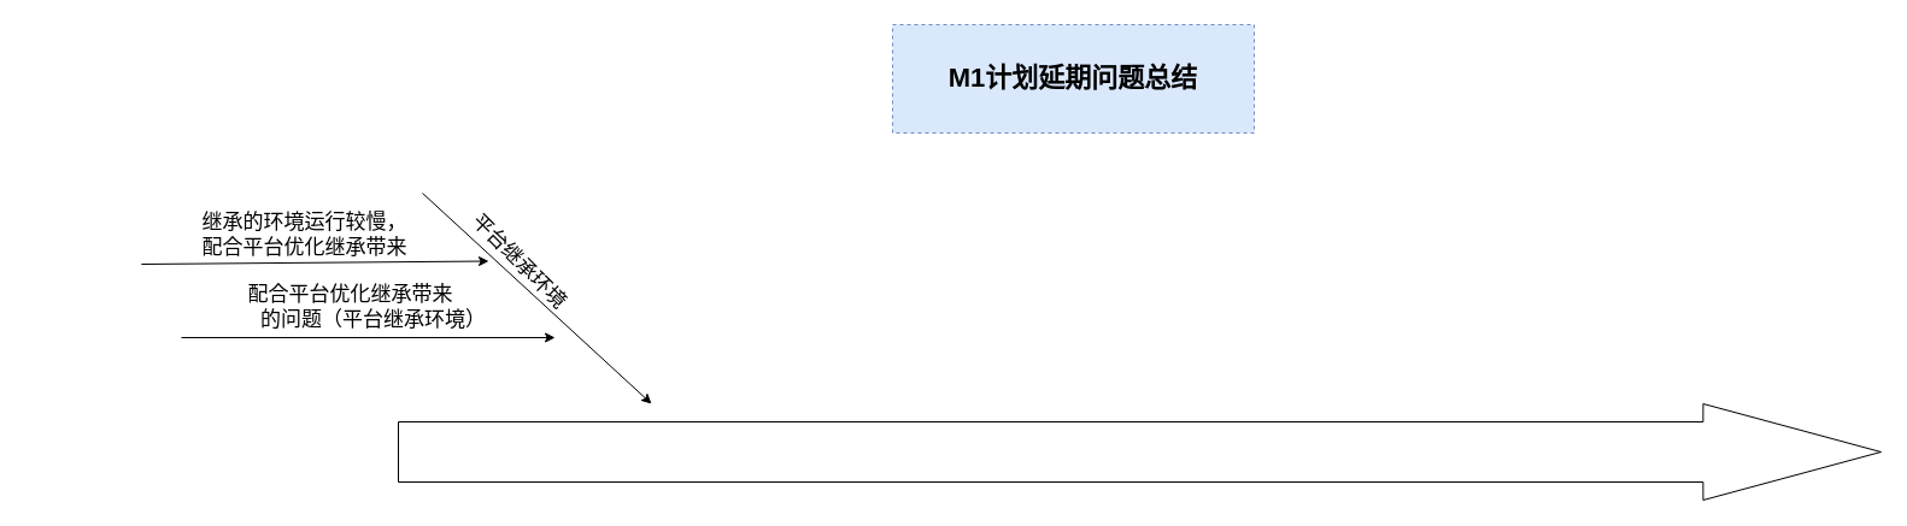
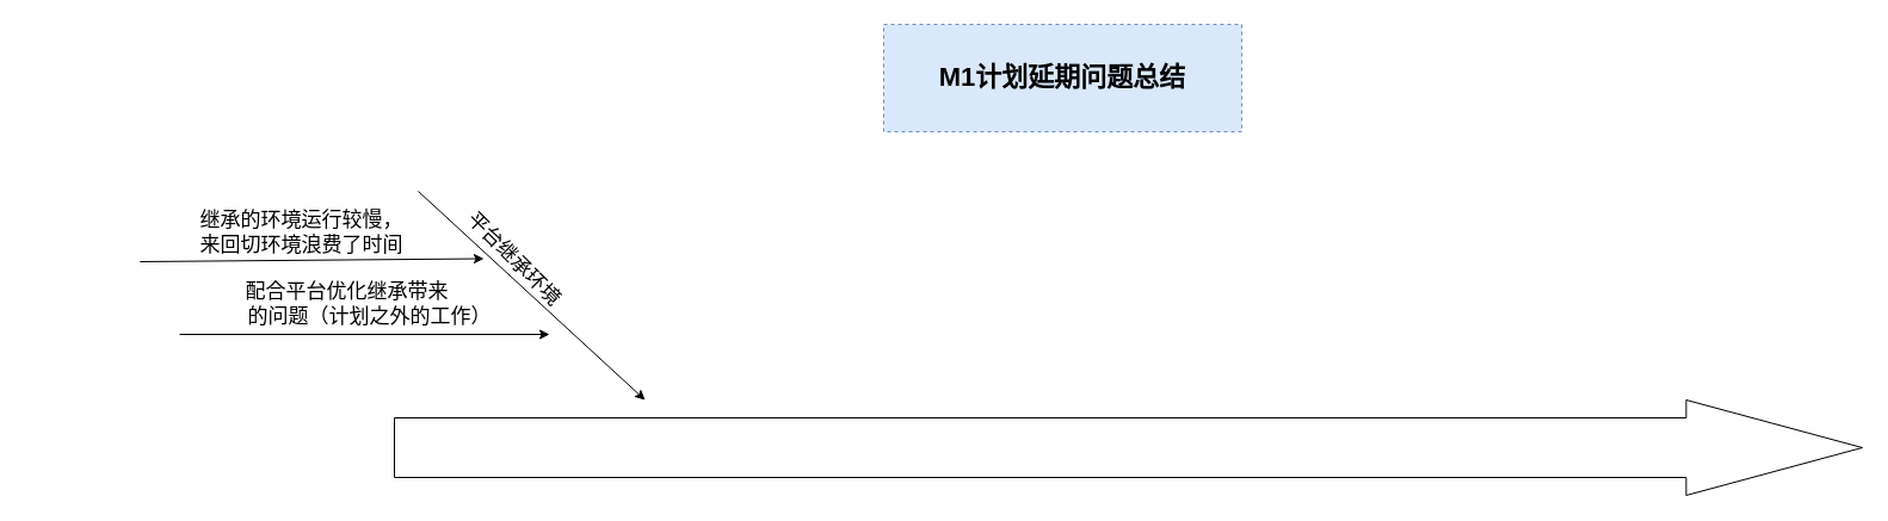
  <mxCell id="0" />
  <mxCell id="1" parent="0" />
  <mxCell id="2" value="M1计划延期问题总结" style="rounded=0;whiteSpace=wrap;html=1;fontStyle=1;fontSize=22;labelBackgroundColor=none;fillColor=#dae8fc;strokeColor=#6c8ebf;dashed=1;" vertex="1" parent="1"><mxGeometry x="740" y="20" width="300" height="90" as="geometry" /></mxCell>
  <mxCell id="3" value="" style="shape=singleArrow;whiteSpace=wrap;html=1;labelBackgroundColor=none;fontSize=17;arrowWidth=0.625;arrowSize=0.12;" vertex="1" parent="1"><mxGeometry x="330" y="335" width="1230" height="80" as="geometry" /></mxCell>
  <mxCell id="4" value="" style="endArrow=classic;html=1;rounded=0;fontSize=17;" edge="1" parent="1"><mxGeometry width="50" height="50" relative="1" as="geometry"><mxPoint x="350" y="160" as="sourcePoint" /><mxPoint x="540" y="335" as="targetPoint" /></mxGeometry></mxCell>
  <mxCell id="5" value="平台继承环境" style="text;html=1;align=center;verticalAlign=middle;resizable=0;points=[];autosize=1;strokeColor=none;fillColor=none;fontSize=17;rotation=45;" vertex="1" parent="1"><mxGeometry x="370" y="202" width="120" height="30" as="geometry" /></mxCell>
  <mxCell id="6" value="" style="endArrow=classic;html=1;rounded=0;fontSize=17;exitX=0.269;exitY=0.98;exitDx=0;exitDy=0;exitPerimeter=0;" edge="1" parent="1" source="7"><mxGeometry width="50" height="50" relative="1" as="geometry"><mxPoint x="20" y="217" as="sourcePoint" /><mxPoint x="405" y="216.5" as="targetPoint" /></mxGeometry></mxCell>
- <mxCell id="7" value="&amp;nbsp; &amp;nbsp; &amp;nbsp; &amp;nbsp; &amp;nbsp; &amp;nbsp; &amp;nbsp; &amp;nbsp; &amp;nbsp; &amp;nbsp; &amp;nbsp; 继承的环境运行较慢，&lt;br&gt;&amp;nbsp; &amp;nbsp; &amp;nbsp; &amp;nbsp; &amp;nbsp; &amp;nbsp; &amp;nbsp; &amp;nbsp; &amp;nbsp; &amp;nbsp; &amp;nbsp; &amp;nbsp; &amp;nbsp; &amp;nbsp; &amp;nbsp;配合平台优化继承带来&amp;nbsp; &amp;nbsp; &amp;nbsp; &amp;nbsp;" style="text;html=1;align=center;verticalAlign=middle;resizable=0;points=[];autosize=1;strokeColor=none;fillColor=none;fontSize=17;" vertex="1" parent="1"><mxGeometry x="20" y="170" width="360" height="50" as="geometry" /></mxCell>
- <mxCell id="8" value="配合平台优化继承带来&lt;br&gt;&amp;nbsp; &amp;nbsp; &amp;nbsp; &amp;nbsp; 的问题（平台继承环境）" style="text;html=1;align=center;verticalAlign=middle;resizable=0;points=[];autosize=1;strokeColor=none;fillColor=none;fontSize=17;" vertex="1" parent="1"><mxGeometry x="160" y="230" width="260" height="50" as="geometry" /></mxCell>
+ <mxCell id="7" value="&amp;nbsp; &amp;nbsp; &amp;nbsp; &amp;nbsp; &amp;nbsp; &amp;nbsp; &amp;nbsp; &amp;nbsp; &amp;nbsp; &amp;nbsp; &amp;nbsp; 继承的环境运行较慢，&lt;br&gt;&amp;nbsp; &amp;nbsp; &amp;nbsp; &amp;nbsp; &amp;nbsp; &amp;nbsp; &amp;nbsp; &amp;nbsp; &amp;nbsp; &amp;nbsp; &amp;nbsp; &amp;nbsp; &amp;nbsp; &amp;nbsp; &amp;nbsp;来回切环境浪费了时间&amp;nbsp; &amp;nbsp; &amp;nbsp; &amp;nbsp;" style="text;html=1;align=center;verticalAlign=middle;resizable=0;points=[];autosize=1;strokeColor=none;fillColor=none;fontSize=17;" vertex="1" parent="1"><mxGeometry x="20" y="170" width="360" height="50" as="geometry" /></mxCell>
+ <mxCell id="8" value="配合平台优化继承带来&lt;br&gt;&amp;nbsp; &amp;nbsp; &amp;nbsp; &amp;nbsp; 的问题（计划之外的工作）" style="text;html=1;align=center;verticalAlign=middle;resizable=0;points=[];autosize=1;strokeColor=none;fillColor=none;fontSize=17;" vertex="1" parent="1"><mxGeometry x="160" y="230" width="260" height="50" as="geometry" /></mxCell>
  <mxCell id="9" value="" style="endArrow=classic;html=1;rounded=0;fontSize=17;" edge="1" parent="1"><mxGeometry width="50" height="50" relative="1" as="geometry"><mxPoint x="150" y="280" as="sourcePoint" /><mxPoint x="460" y="280" as="targetPoint" /></mxGeometry></mxCell>
